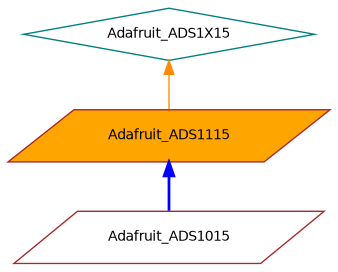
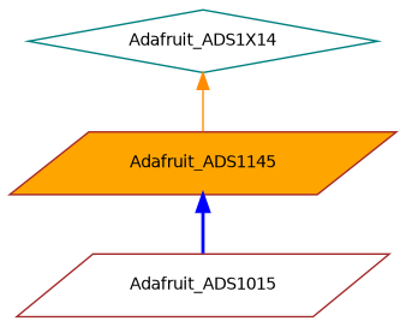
  digraph {
    node [color=brown fillcolor=white fontname=Helvetica fontsize=10 shape=parallelogram style=filled]
    edge [dir=back fontname=Helvetica fontsize=10 labelfontname=Helvetica labelfontsize=10]
-   n1 [color=teal fontcolor=black height=0.2 label=Adafruit_ADS1X15 shape=diamond width=0.4]
-   n2 [fillcolor=orange height=0.2 label=Adafruit_ADS1115 width=0.4]
+   n1 [color=teal fontcolor=black height=0.2 label=Adafruit_ADS1X14 shape=diamond width=0.4]
+   n2 [fillcolor=orange height=0.2 label=Adafruit_ADS1145 width=0.4]
    n3 [height=0.2 label=Adafruit_ADS1015 width=0.4]
    n1 -> n2 [color=darkorange style=solid]
    n2 -> n3 [color=blue style=bold]
  }
